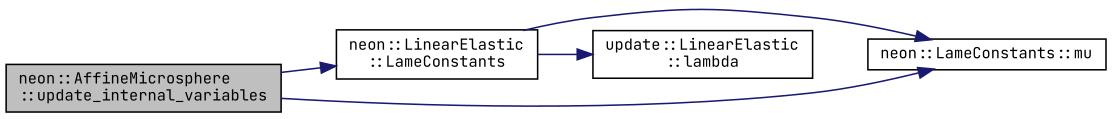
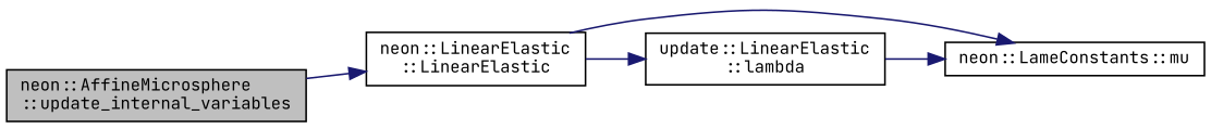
  digraph {
    fontname="JetBrains Mono"
    rankdir=LR
    node [color=black fillcolor=white fontname="JetBrains Mono" fontsize=10 shape=record style=filled]
    edge [color=midnightblue fontname="JetBrains Mono" fontsize=10 labelfontname=Helvetica labelfontsize=10 style=solid]
    n1 [fillcolor=grey75 fontcolor=black height=0.2 label="neon::AffineMicrosphere\l::update_internal_variables" width=0.4]
-   n2 [height=0.2 label="neon::LinearElastic\l::LameConstants" width=0.4]
+   n2 [height=0.2 label="neon::LinearElastic\l::LinearElastic" width=0.4]
    n3 [height=0.2 label="neon::LameConstants::mu" width=0.4]
    n4 [height=0.2 label="update::LinearElastic\l::lambda" width=0.4]
    n1 -> n2
    n2 -> n3
    n2 -> n4
-   n1 -> n3
+   n4 -> n3
  }
